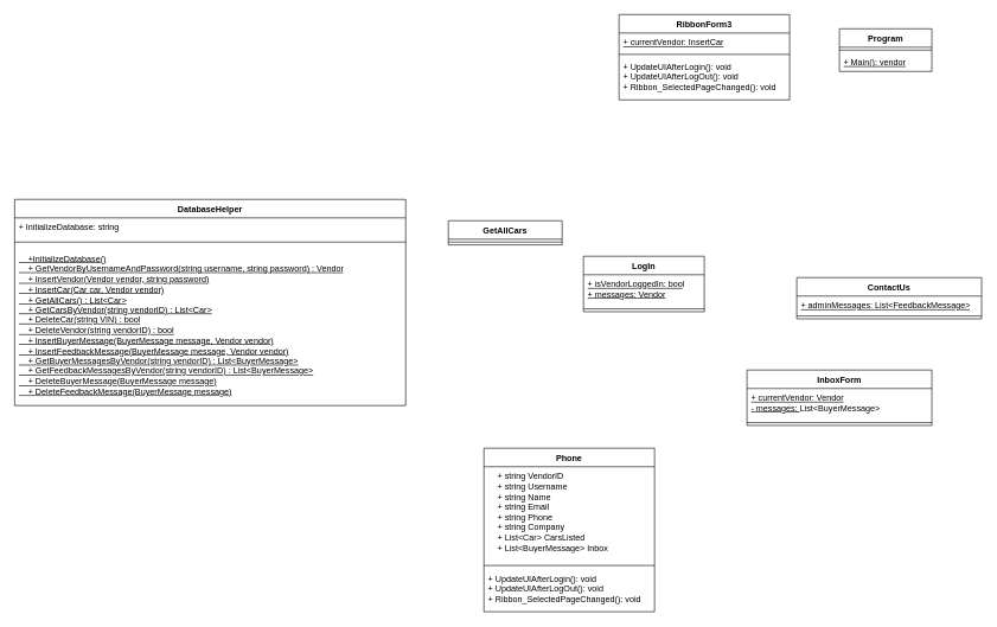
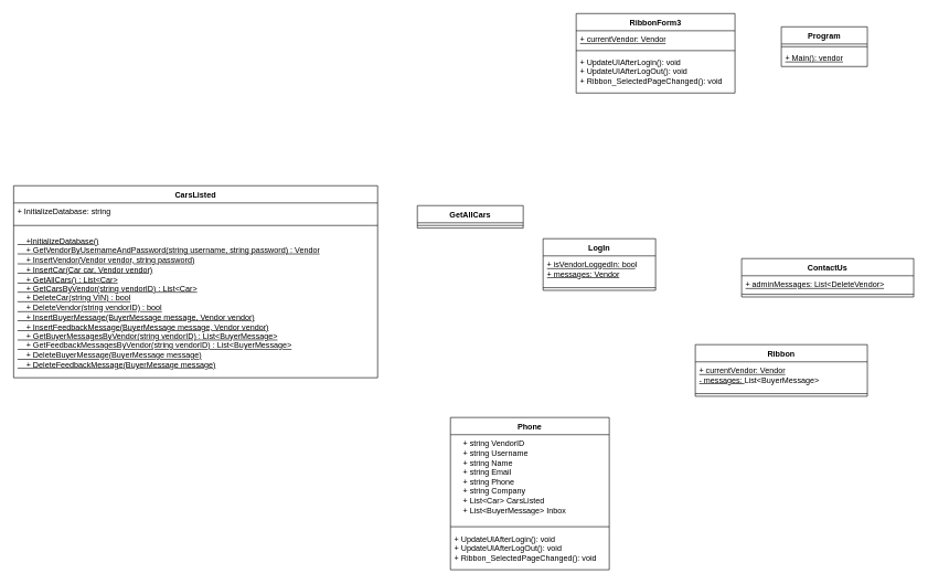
  <mxCell id="0" />
  <mxCell id="1" parent="0" />
  <mxCell id="2" value="RibbonForm3" style="swimlane;fontStyle=1;align=center;verticalAlign=top;childLayout=stackLayout;horizontal=1;startSize=26;horizontalStack=0;resizeParent=1;resizeParentMax=0;resizeLast=0;collapsible=1;marginBottom=0;whiteSpace=wrap;html=1;" vertex="1" parent="1"><mxGeometry x="870" y="20" width="240" height="120" as="geometry" /></mxCell>
- <mxCell id="3" value="&lt;u&gt;+ currentVendor: InsertCar&lt;/u&gt;" style="text;strokeColor=none;fillColor=none;align=left;verticalAlign=top;spacingLeft=4;spacingRight=4;overflow=hidden;rotatable=0;points=[[0,0.5],[1,0.5]];portConstraint=eastwest;whiteSpace=wrap;html=1;" vertex="1" parent="2"><mxGeometry y="26" width="240" height="26" as="geometry" /></mxCell>
+ <mxCell id="3" value="&lt;u&gt;+ currentVendor: Vendor&lt;/u&gt;" style="text;strokeColor=none;fillColor=none;align=left;verticalAlign=top;spacingLeft=4;spacingRight=4;overflow=hidden;rotatable=0;points=[[0,0.5],[1,0.5]];portConstraint=eastwest;whiteSpace=wrap;html=1;" vertex="1" parent="2"><mxGeometry y="26" width="240" height="26" as="geometry" /></mxCell>
  <mxCell id="4" value="" style="line;strokeWidth=1;fillColor=none;align=left;verticalAlign=middle;spacingTop=-1;spacingLeft=3;spacingRight=3;rotatable=0;labelPosition=right;points=[];portConstraint=eastwest;strokeColor=inherit;" vertex="1" parent="2"><mxGeometry y="52" width="240" height="8" as="geometry" /></mxCell>
  <mxCell id="5" value="&lt;div&gt;+ UpdateUIAfterLogin(): void&lt;/div&gt;&lt;div&gt;&lt;div&gt;+ UpdateUIAfterLogOut(): void&lt;/div&gt;+ Ribbon_SelectedPageChanged(): void&lt;/div&gt;&lt;div&gt;&lt;br&gt;&lt;/div&gt;&lt;div&gt;&lt;br&gt;&lt;/div&gt;&lt;div&gt;&lt;br&gt;&lt;/div&gt;" style="text;strokeColor=none;fillColor=none;align=left;verticalAlign=top;spacingLeft=4;spacingRight=4;overflow=hidden;rotatable=0;points=[[0,0.5],[1,0.5]];portConstraint=eastwest;whiteSpace=wrap;html=1;" vertex="1" parent="2"><mxGeometry y="60" width="240" height="60" as="geometry" /></mxCell>
- <mxCell id="6" value="DatabaseHelper" style="swimlane;fontStyle=1;align=center;verticalAlign=top;childLayout=stackLayout;horizontal=1;startSize=26;horizontalStack=0;resizeParent=1;resizeParentMax=0;resizeLast=0;collapsible=1;marginBottom=0;whiteSpace=wrap;html=1;" vertex="1" parent="1"><mxGeometry x="20" y="280" width="550" height="290" as="geometry" /></mxCell>
+ <mxCell id="6" value="CarsListed" style="swimlane;fontStyle=1;align=center;verticalAlign=top;childLayout=stackLayout;horizontal=1;startSize=26;horizontalStack=0;resizeParent=1;resizeParentMax=0;resizeLast=0;collapsible=1;marginBottom=0;whiteSpace=wrap;html=1;" vertex="1" parent="1"><mxGeometry x="20" y="280" width="550" height="290" as="geometry" /></mxCell>
  <mxCell id="7" value="+ InitializeDatabase: string" style="text;strokeColor=none;fillColor=none;align=left;verticalAlign=top;spacingLeft=4;spacingRight=4;overflow=hidden;rotatable=0;points=[[0,0.5],[1,0.5]];portConstraint=eastwest;whiteSpace=wrap;html=1;" vertex="1" parent="6"><mxGeometry y="26" width="550" height="24" as="geometry" /></mxCell>
  <mxCell id="8" value="" style="line;strokeWidth=1;fillColor=none;align=left;verticalAlign=middle;spacingTop=-1;spacingLeft=3;spacingRight=3;rotatable=0;labelPosition=right;points=[];portConstraint=eastwest;strokeColor=inherit;" vertex="1" parent="6"><mxGeometry y="50" width="550" height="20" as="geometry" /></mxCell>
  <mxCell id="9" value="&lt;u&gt;&amp;nbsp; &amp;nbsp; +InitializeDatabase()&lt;br&gt;&amp;nbsp; &amp;nbsp; + GetVendorByUsernameAndPassword(string username, string password) : Vendor&lt;br&gt;&amp;nbsp; &amp;nbsp; + InsertVendor(Vendor vendor, string password)&lt;br&gt;&amp;nbsp; &amp;nbsp; + InsertCar(Car car, Vendor vendor)&lt;br&gt;&amp;nbsp; &amp;nbsp; + GetAllCars() : List&amp;lt;Car&amp;gt;&lt;br&gt;&amp;nbsp; &amp;nbsp; + GetCarsByVendor(string vendorID) : List&amp;lt;Car&amp;gt;&lt;br&gt;&amp;nbsp; &amp;nbsp; + DeleteCar(string VIN) : bool&lt;br&gt;&amp;nbsp; &amp;nbsp; + DeleteVendor(string vendorID) : bool&lt;br&gt;&amp;nbsp; &amp;nbsp; + InsertBuyerMessage(BuyerMessage message, Vendor vendor)&lt;br&gt;&amp;nbsp; &amp;nbsp; + InsertFeedbackMessage(BuyerMessage message, Vendor vendor)&lt;br&gt;&amp;nbsp; &amp;nbsp; + GetBuyerMessagesByVendor(string vendorID) : List&amp;lt;BuyerMessage&amp;gt;&lt;br&gt;&amp;nbsp; &amp;nbsp; + GetFeedbackMessagesByVendor(string vendorID) : List&amp;lt;BuyerMessage&amp;gt;&lt;br&gt;&amp;nbsp; &amp;nbsp; + DeleteBuyerMessage(BuyerMessage message)&lt;br&gt;&amp;nbsp; &amp;nbsp; + DeleteFeedbackMessage(BuyerMessage message)&lt;/u&gt;" style="text;strokeColor=none;fillColor=none;align=left;verticalAlign=top;spacingLeft=4;spacingRight=4;overflow=hidden;rotatable=0;points=[[0,0.5],[1,0.5]];portConstraint=eastwest;whiteSpace=wrap;html=1;" vertex="1" parent="6"><mxGeometry y="70" width="550" height="220" as="geometry" /></mxCell>
  <mxCell id="10" value="LogIn" style="swimlane;fontStyle=1;align=center;verticalAlign=top;childLayout=stackLayout;horizontal=1;startSize=26;horizontalStack=0;resizeParent=1;resizeParentMax=0;resizeLast=0;collapsible=1;marginBottom=0;whiteSpace=wrap;html=1;" vertex="1" parent="1"><mxGeometry x="820" y="360" width="170" height="78" as="geometry" /></mxCell>
  <mxCell id="11" value="&lt;div&gt;&lt;u&gt;+ isVendorLoggedIn: boo&lt;/u&gt;l&lt;/div&gt;&lt;div&gt;&lt;u&gt;+ messages: Vendor&lt;/u&gt;&lt;/div&gt;" style="text;strokeColor=none;fillColor=none;align=left;verticalAlign=top;spacingLeft=4;spacingRight=4;overflow=hidden;rotatable=0;points=[[0,0.5],[1,0.5]];portConstraint=eastwest;whiteSpace=wrap;html=1;" vertex="1" parent="10"><mxGeometry y="26" width="170" height="44" as="geometry" /></mxCell>
  <mxCell id="12" value="" style="line;strokeWidth=1;fillColor=none;align=left;verticalAlign=middle;spacingTop=-1;spacingLeft=3;spacingRight=3;rotatable=0;labelPosition=right;points=[];portConstraint=eastwest;strokeColor=inherit;" vertex="1" parent="10"><mxGeometry y="70" width="170" height="8" as="geometry" /></mxCell>
  <mxCell id="13" value="&lt;div&gt;GetAllCars&lt;/div&gt;&lt;div&gt;&lt;br&gt;&lt;/div&gt;" style="swimlane;fontStyle=1;align=center;verticalAlign=top;childLayout=stackLayout;horizontal=1;startSize=26;horizontalStack=0;resizeParent=1;resizeParentMax=0;resizeLast=0;collapsible=1;marginBottom=0;whiteSpace=wrap;html=1;" vertex="1" parent="1"><mxGeometry x="630" y="310" width="160" height="34" as="geometry" /></mxCell>
  <mxCell id="14" value="" style="line;strokeWidth=1;fillColor=none;align=left;verticalAlign=middle;spacingTop=-1;spacingLeft=3;spacingRight=3;rotatable=0;labelPosition=right;points=[];portConstraint=eastwest;strokeColor=inherit;" vertex="1" parent="13"><mxGeometry y="26" width="160" height="8" as="geometry" /></mxCell>
  <mxCell id="15" value="Phone" style="swimlane;fontStyle=1;align=center;verticalAlign=top;childLayout=stackLayout;horizontal=1;startSize=26;horizontalStack=0;resizeParent=1;resizeParentMax=0;resizeLast=0;collapsible=1;marginBottom=0;whiteSpace=wrap;html=1;" vertex="1" parent="1"><mxGeometry x="680" y="630" width="240" height="230" as="geometry" /></mxCell>
  <mxCell id="16" value="&amp;nbsp; &amp;nbsp; + string VendorID&lt;br&gt;&amp;nbsp; &amp;nbsp; + string Username&lt;br&gt;&amp;nbsp; &amp;nbsp; + string Name&lt;br&gt;&amp;nbsp; &amp;nbsp; + string Email&lt;br&gt;&amp;nbsp; &amp;nbsp; + string Phone&lt;br&gt;&amp;nbsp; &amp;nbsp; + string Company&lt;br&gt;&amp;nbsp; &amp;nbsp; + List&amp;lt;Car&amp;gt; CarsListed&lt;br&gt;&amp;nbsp; &amp;nbsp; + List&amp;lt;BuyerMessage&amp;gt; Inbox" style="text;strokeColor=none;fillColor=none;align=left;verticalAlign=top;spacingLeft=4;spacingRight=4;overflow=hidden;rotatable=0;points=[[0,0.5],[1,0.5]];portConstraint=eastwest;whiteSpace=wrap;html=1;" vertex="1" parent="15"><mxGeometry y="26" width="240" height="134" as="geometry" /></mxCell>
  <mxCell id="17" value="" style="line;strokeWidth=1;fillColor=none;align=left;verticalAlign=middle;spacingTop=-1;spacingLeft=3;spacingRight=3;rotatable=0;labelPosition=right;points=[];portConstraint=eastwest;strokeColor=inherit;" vertex="1" parent="15"><mxGeometry y="160" width="240" height="10" as="geometry" /></mxCell>
  <mxCell id="18" value="&lt;div&gt;+ UpdateUIAfterLogin(): void&lt;/div&gt;&lt;div&gt;&lt;div&gt;+ UpdateUIAfterLogOut(): void&lt;/div&gt;+ Ribbon_SelectedPageChanged(): void&lt;/div&gt;&lt;div&gt;&lt;br&gt;&lt;/div&gt;&lt;div&gt;&lt;br&gt;&lt;/div&gt;&lt;div&gt;&lt;br&gt;&lt;/div&gt;" style="text;strokeColor=none;fillColor=none;align=left;verticalAlign=top;spacingLeft=4;spacingRight=4;overflow=hidden;rotatable=0;points=[[0,0.5],[1,0.5]];portConstraint=eastwest;whiteSpace=wrap;html=1;" vertex="1" parent="15"><mxGeometry y="170" width="240" height="60" as="geometry" /></mxCell>
  <mxCell id="19" value="Program" style="swimlane;fontStyle=1;align=center;verticalAlign=top;childLayout=stackLayout;horizontal=1;startSize=26;horizontalStack=0;resizeParent=1;resizeParentMax=0;resizeLast=0;collapsible=1;marginBottom=0;whiteSpace=wrap;html=1;" vertex="1" parent="1"><mxGeometry x="1180" y="40" width="130" height="60" as="geometry" /></mxCell>
  <mxCell id="20" value="" style="line;strokeWidth=1;fillColor=none;align=left;verticalAlign=middle;spacingTop=-1;spacingLeft=3;spacingRight=3;rotatable=0;labelPosition=right;points=[];portConstraint=eastwest;strokeColor=inherit;" vertex="1" parent="19"><mxGeometry y="26" width="130" height="8" as="geometry" /></mxCell>
  <mxCell id="21" value="&lt;u&gt;+ Main(): vendor&lt;/u&gt;" style="text;strokeColor=none;fillColor=none;align=left;verticalAlign=top;spacingLeft=4;spacingRight=4;overflow=hidden;rotatable=0;points=[[0,0.5],[1,0.5]];portConstraint=eastwest;whiteSpace=wrap;html=1;" vertex="1" parent="19"><mxGeometry y="34" width="130" height="26" as="geometry" /></mxCell>
  <mxCell id="22" value="ContactUs" style="swimlane;fontStyle=1;align=center;verticalAlign=top;childLayout=stackLayout;horizontal=1;startSize=26;horizontalStack=0;resizeParent=1;resizeParentMax=0;resizeLast=0;collapsible=1;marginBottom=0;whiteSpace=wrap;html=1;" vertex="1" parent="1"><mxGeometry x="1120" y="390" width="260" height="58" as="geometry" /></mxCell>
- <mxCell id="23" value="&lt;div&gt;&lt;u&gt;+ adminMessages:&amp;nbsp;List&amp;lt;FeedbackMessage&amp;gt;&lt;/u&gt;&lt;/div&gt;" style="text;strokeColor=none;fillColor=none;align=left;verticalAlign=top;spacingLeft=4;spacingRight=4;overflow=hidden;rotatable=0;points=[[0,0.5],[1,0.5]];portConstraint=eastwest;whiteSpace=wrap;html=1;" vertex="1" parent="22"><mxGeometry y="26" width="260" height="24" as="geometry" /></mxCell>
+ <mxCell id="23" value="&lt;div&gt;&lt;u&gt;+ adminMessages:&amp;nbsp;List&amp;lt;DeleteVendor&amp;gt;&lt;/u&gt;&lt;/div&gt;" style="text;strokeColor=none;fillColor=none;align=left;verticalAlign=top;spacingLeft=4;spacingRight=4;overflow=hidden;rotatable=0;points=[[0,0.5],[1,0.5]];portConstraint=eastwest;whiteSpace=wrap;html=1;" vertex="1" parent="22"><mxGeometry y="26" width="260" height="24" as="geometry" /></mxCell>
  <mxCell id="24" value="" style="line;strokeWidth=1;fillColor=none;align=left;verticalAlign=middle;spacingTop=-1;spacingLeft=3;spacingRight=3;rotatable=0;labelPosition=right;points=[];portConstraint=eastwest;strokeColor=inherit;" vertex="1" parent="22"><mxGeometry y="50" width="260" height="8" as="geometry" /></mxCell>
- <mxCell id="25" value="InboxForm" style="swimlane;fontStyle=1;align=center;verticalAlign=top;childLayout=stackLayout;horizontal=1;startSize=26;horizontalStack=0;resizeParent=1;resizeParentMax=0;resizeLast=0;collapsible=1;marginBottom=0;whiteSpace=wrap;html=1;" vertex="1" parent="1"><mxGeometry x="1050" y="520" width="260" height="78" as="geometry" /></mxCell>
+ <mxCell id="25" value="Ribbon" style="swimlane;fontStyle=1;align=center;verticalAlign=top;childLayout=stackLayout;horizontal=1;startSize=26;horizontalStack=0;resizeParent=1;resizeParentMax=0;resizeLast=0;collapsible=1;marginBottom=0;whiteSpace=wrap;html=1;" vertex="1" parent="1"><mxGeometry x="1050" y="520" width="260" height="78" as="geometry" /></mxCell>
  <mxCell id="26" value="&lt;div&gt;&lt;u&gt;+ currentVendor: Vendor&lt;/u&gt;&lt;/div&gt;&lt;div&gt;&lt;u&gt;- messages:&amp;nbsp;&lt;/u&gt;List&amp;lt;BuyerMessage&amp;gt;&lt;/div&gt;" style="text;strokeColor=none;fillColor=none;align=left;verticalAlign=top;spacingLeft=4;spacingRight=4;overflow=hidden;rotatable=0;points=[[0,0.5],[1,0.5]];portConstraint=eastwest;whiteSpace=wrap;html=1;" vertex="1" parent="25"><mxGeometry y="26" width="260" height="44" as="geometry" /></mxCell>
  <mxCell id="27" value="" style="line;strokeWidth=1;fillColor=none;align=left;verticalAlign=middle;spacingTop=-1;spacingLeft=3;spacingRight=3;rotatable=0;labelPosition=right;points=[];portConstraint=eastwest;strokeColor=inherit;" vertex="1" parent="25"><mxGeometry y="70" width="260" height="8" as="geometry" /></mxCell>
